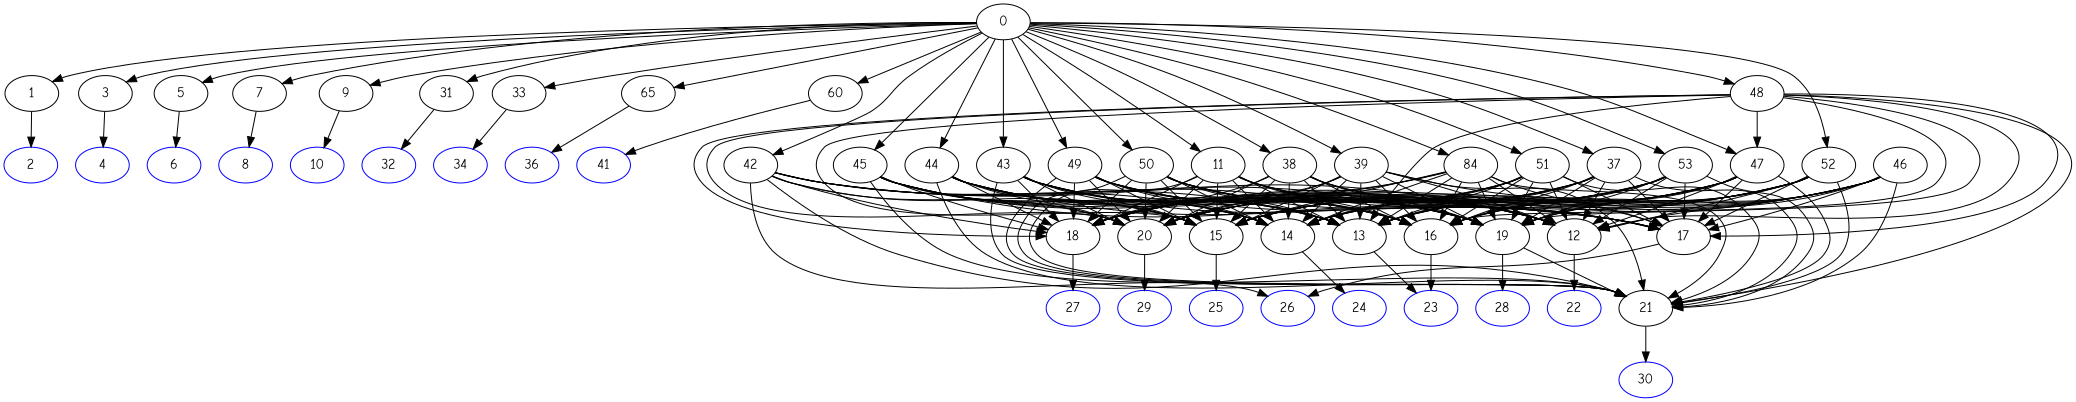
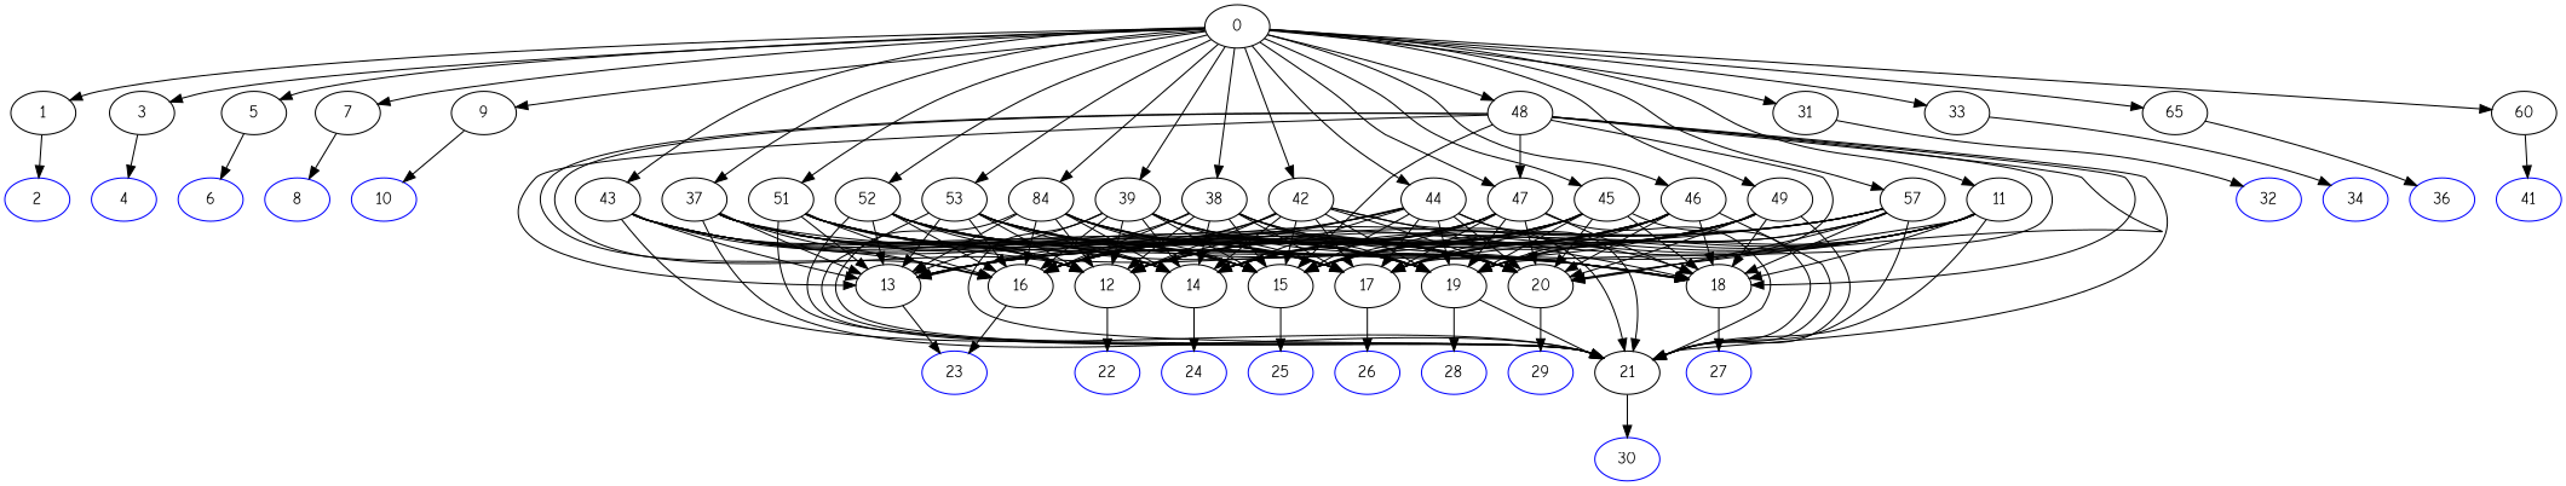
  digraph {
    fontname="Comic Neue"
    node [fontname="Comic Neue"]
    edge [fontname="Comic Neue"]
    0
    1
    3
    5
    7
    9
    11
    31
    33
    n10 [label=65]
    37
    38
    39
    n14 [label=60]
    42
    43
    44
    45
    46
    47
    48
    49
-   50
+   50 [label=57]
    51
    52
    53
    n27 [label=84]
    2 [color=blue]
    4 [color=blue]
    6 [color=blue]
    8 [color=blue]
    10 [color=blue]
    12
    13
    14
    15
    16
    17
    18
    19
    20
    21
    32 [color=blue]
    34 [color=blue]
    36 [color=blue]
    41 [color=blue]
    22 [color=blue]
    23 [color=blue]
    24 [color=blue]
    25 [color=blue]
    26 [color=blue]
    27 [color=blue]
    28 [color=blue]
    29 [color=blue]
    30 [color=blue]
    0 -> 1
    0 -> 3
    0 -> 5
    0 -> 7
    0 -> 9
    0 -> 11
    0 -> 31
    0 -> 33
    0 -> n10
    0 -> 37
    0 -> 38
    0 -> 39
    0 -> n14
    0 -> 42
    0 -> 43
    0 -> 44
    0 -> 45
+   0 -> 46
    0 -> 47
    0 -> 48
    0 -> 49
    0 -> 50
    0 -> 51
    0 -> 52
    0 -> 53
    0 -> n27
    1 -> 2
    3 -> 4
    5 -> 6
    7 -> 8
    9 -> 10
    11 -> 12
-   11 -> 13
    11 -> 14
    11 -> 15
    11 -> 16
    11 -> 17
    11 -> 18
    11 -> 19
    11 -> 20
    11 -> 21
    31 -> 32
    33 -> 34
    n10 -> 36
    37 -> 12
    37 -> 13
    37 -> 14
    37 -> 15
    37 -> 16
    37 -> 17
    37 -> 18
    37 -> 19
    37 -> 20
    37 -> 21
    38 -> 12
    38 -> 13
    38 -> 14
    38 -> 15
    38 -> 16
    38 -> 17
    38 -> 18
    38 -> 19
    38 -> 20
    39 -> 12
    39 -> 13
    39 -> 14
    39 -> 15
    39 -> 16
    39 -> 17
    39 -> 18
    39 -> 19
    39 -> 20
    39 -> 21
    n14 -> 41
    42 -> 12
    42 -> 13
    42 -> 14
    42 -> 15
    42 -> 16
-   42 -> 26
+   42 -> 17
    42 -> 18
    42 -> 19
    42 -> 20
    42 -> 21
    43 -> 12
    43 -> 13
    43 -> 14
    43 -> 15
    43 -> 16
    43 -> 17
-   43 -> 18
    43 -> 19
    43 -> 20
    43 -> 21
    44 -> 12
    44 -> 13
    44 -> 14
    44 -> 15
    44 -> 16
    44 -> 17
    44 -> 18
    44 -> 19
    44 -> 20
    44 -> 21
    45 -> 12
    45 -> 13
    45 -> 14
    45 -> 15
    45 -> 16
    45 -> 17
    45 -> 18
    45 -> 19
    45 -> 20
    45 -> 21
    46 -> 12
    46 -> 13
    46 -> 14
    46 -> 15
    46 -> 16
    46 -> 17
    46 -> 18
    46 -> 19
    46 -> 20
    46 -> 21
    47 -> 12
    47 -> 13
    47 -> 14
    47 -> 15
    47 -> 16
    47 -> 17
    47 -> 18
    47 -> 19
    47 -> 20
    47 -> 21
    48 -> 47
    48 -> 12
    48 -> 13
    48 -> 15
    48 -> 16
    48 -> 17
    48 -> 18
    48 -> 19
    48 -> 20
    48 -> 21
    49 -> 12
    49 -> 13
    49 -> 14
    49 -> 15
    49 -> 16
    49 -> 17
    49 -> 18
    49 -> 19
    49 -> 20
    49 -> 21
    50 -> 12
    50 -> 13
    50 -> 14
    50 -> 15
    50 -> 16
    50 -> 17
    50 -> 18
    50 -> 19
    50 -> 20
    50 -> 21
    51 -> 12
    51 -> 13
    51 -> 14
    51 -> 15
    51 -> 16
    51 -> 17
    51 -> 18
    51 -> 19
    51 -> 20
    51 -> 21
    52 -> 12
    52 -> 13
    52 -> 14
    52 -> 15
    52 -> 16
    52 -> 17
    52 -> 18
    52 -> 19
    52 -> 20
    52 -> 21
    53 -> 12
    53 -> 13
    53 -> 14
    53 -> 15
    53 -> 16
    53 -> 17
    53 -> 18
    53 -> 19
    53 -> 20
    53 -> 21
    n27 -> 12
    n27 -> 13
    n27 -> 14
    n27 -> 15
    n27 -> 16
    n27 -> 17
    n27 -> 18
    n27 -> 19
    n27 -> 20
    n27 -> 21
    12 -> 22
    13 -> 23
    14 -> 24
    15 -> 25
    16 -> 23
    17 -> 26
    18 -> 27
    19 -> 21
    19 -> 28
    20 -> 29
    21 -> 30
  }
